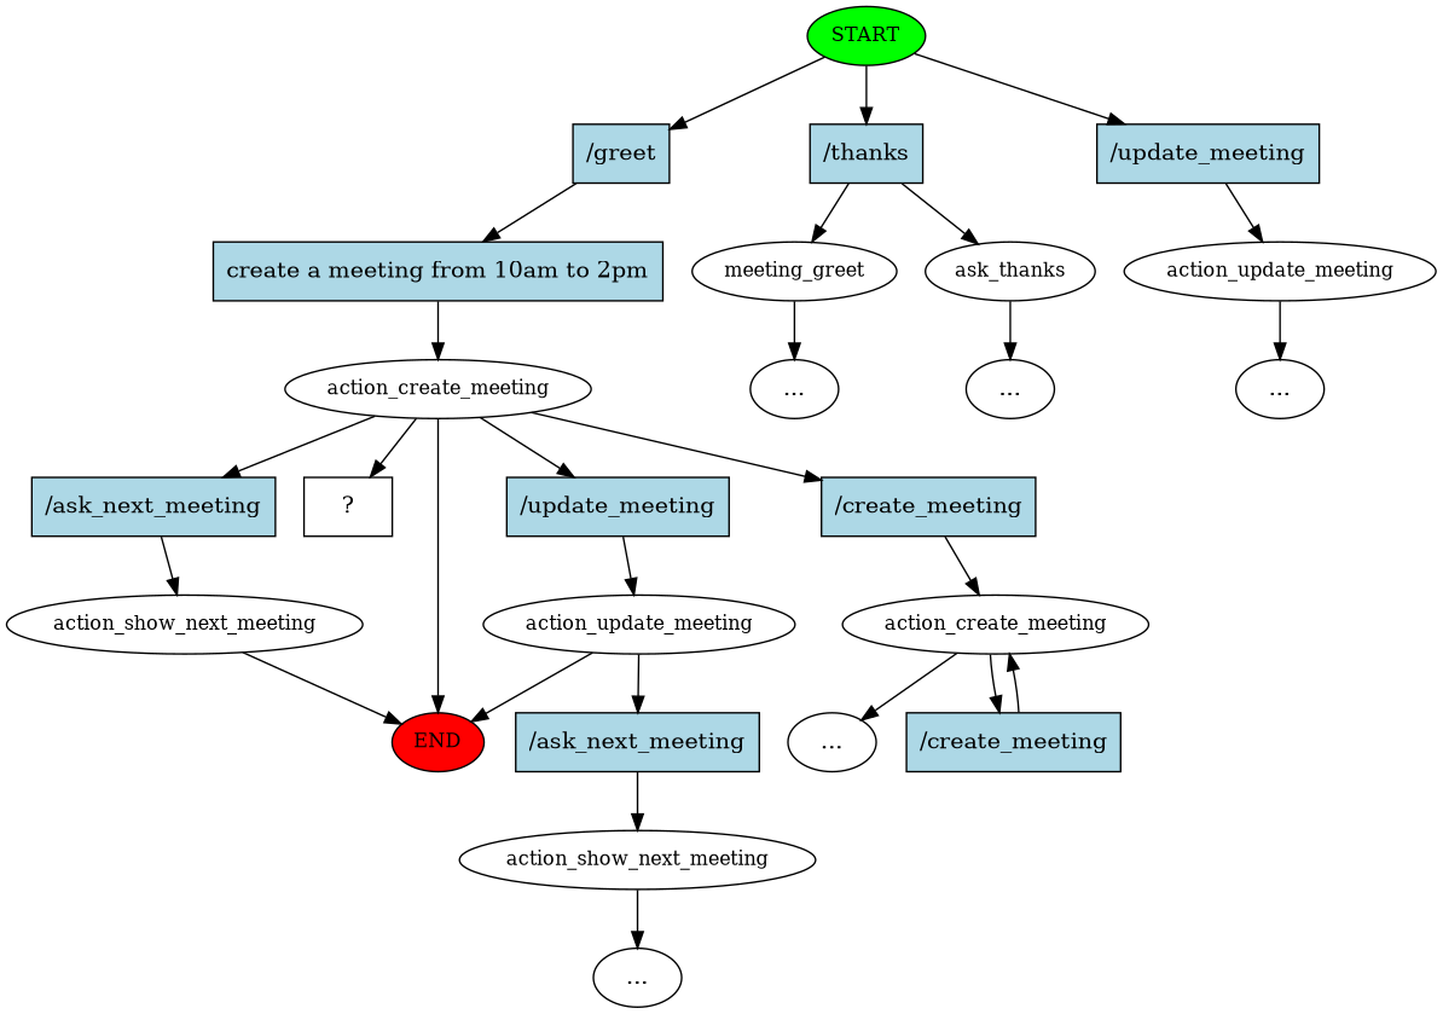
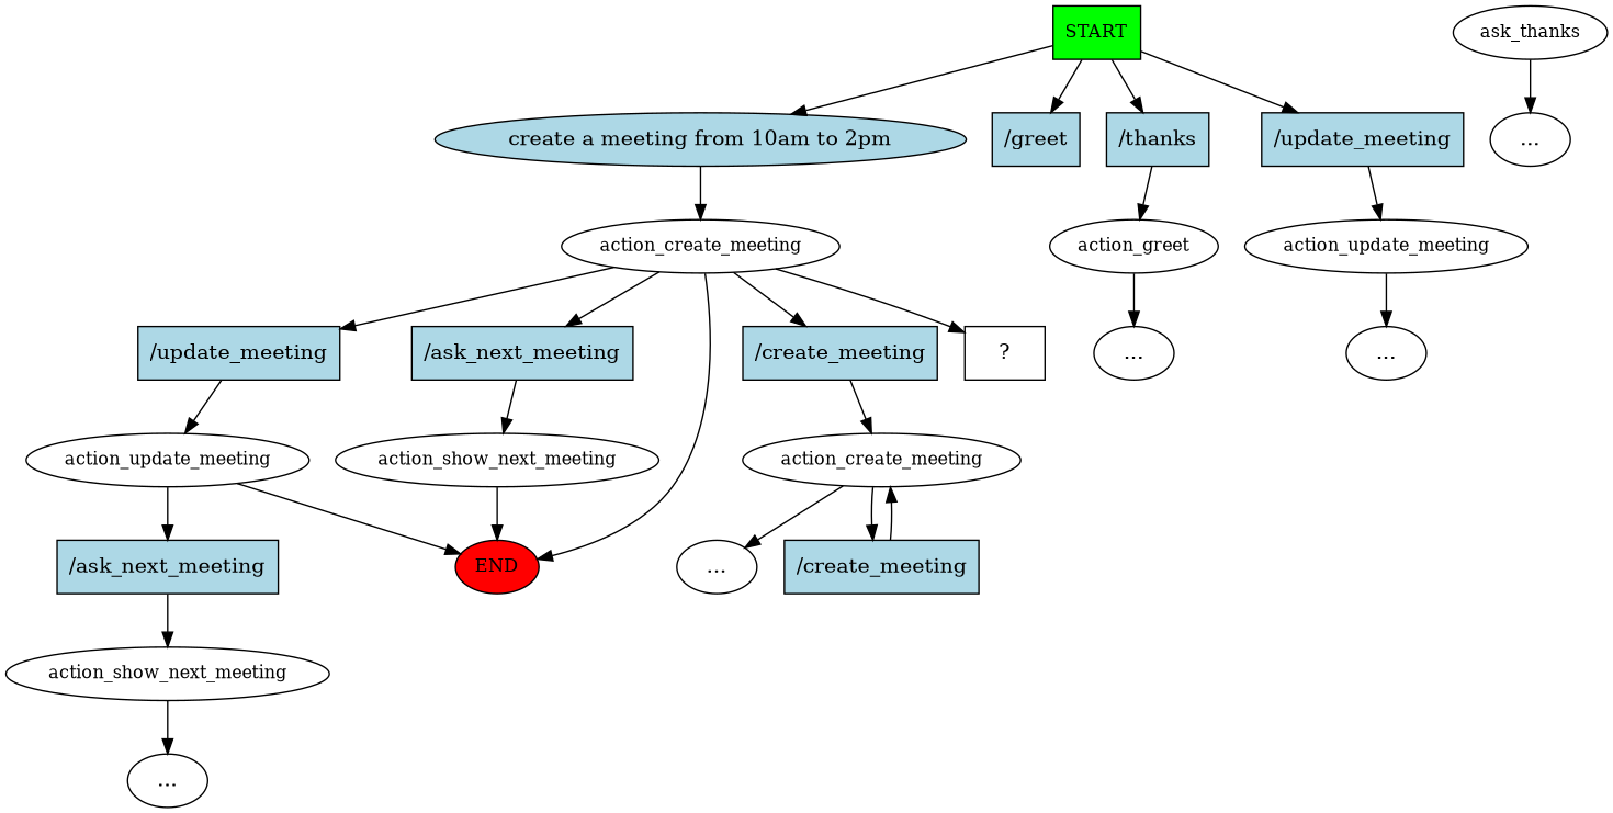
  digraph {
-   n1 [fillcolor=green fontsize=12 label=START style=filled]
-   n2 [fillcolor=lightblue label="create\ a\ meeting\ from\ 10am\ to\ 2pm" shape=rect style=filled]
+   n1 [fillcolor=green fontsize=12 label=START style=filled shape=box]
+   n2 [fillcolor=lightblue label="create\ a\ meeting\ from\ 10am\ to\ 2pm" shape=ellipse style=filled]
    n3 [fillcolor=lightblue label="\/greet" shape=rect style=filled]
    n4 [fillcolor=lightblue label="\/thanks" shape=rect style=filled]
    n5 [fillcolor=lightblue label="\/update_meeting" shape=rect style=filled]
    n6 [fontsize=12 label=action_create_meeting]
-   n7 [fontsize=12 label=meeting_greet]
+   n7 [fontsize=12 label=action_greet]
    n8 [fontsize=12 label=ask_thanks]
    n9 [fontsize=12 label=action_update_meeting]
    n10 [fillcolor=red fontsize=12 label=END style=filled]
    n11 [label="  ?  " shape=rect]
    n12 [fillcolor=lightblue label="\/update_meeting" shape=rect style=filled]
    n13 [fillcolor=lightblue label="\/create_meeting" shape=rect style=filled]
    n14 [fillcolor=lightblue label="\/ask_next_meeting" shape=rect style=filled]
    n15 [fontsize=12 label=action_update_meeting]
    n16 [fontsize=12 label=action_create_meeting]
    n17 [fontsize=12 label=action_show_next_meeting]
    n18 [fillcolor=lightblue label="\/ask_next_meeting" shape=rect style=filled]
    n19 [fontsize=12 label=action_show_next_meeting]
    n20 [label="..."]
    n21 [label="..."]
    n22 [label="..."]
    n23 [label="..."]
    n24 [fillcolor=lightblue label="\/create_meeting" shape=rect style=filled]
    n25 [label="..."]
-   n3 -> n2
+   n1 -> n2
    n1 -> n3
    n1 -> n4
    n1 -> n5
    n2 -> n6
    n4 -> n7
-   n4 -> n8
    n5 -> n9
    n6 -> n10
    n6 -> n11
    n6 -> n12
    n6 -> n13
    n6 -> n14
    n7 -> n21
    n8 -> n22
    n9 -> n25
    n12 -> n15
    n13 -> n16
    n14 -> n17
    n15 -> n10
    n15 -> n18
    n16 -> n23
    n16 -> n24
    n17 -> n10
    n18 -> n19
    n19 -> n20
    n24 -> n16
  }
